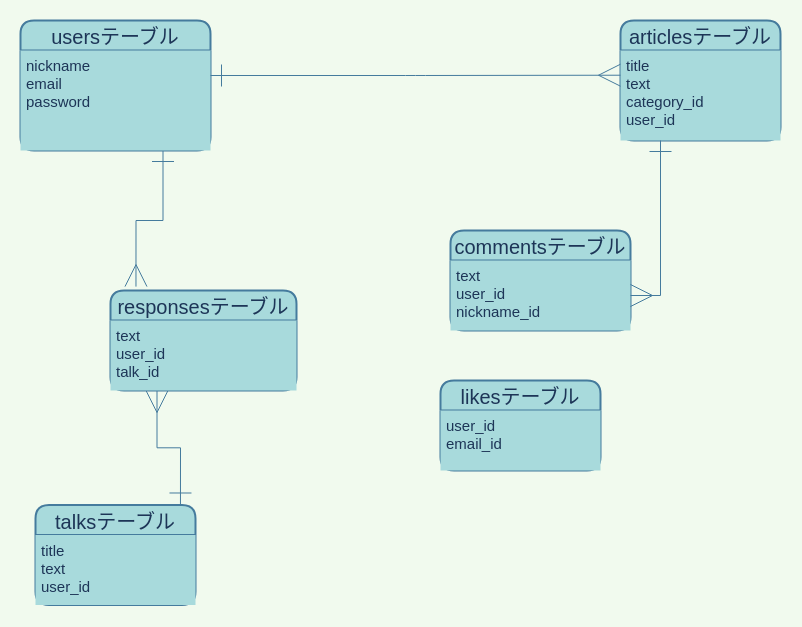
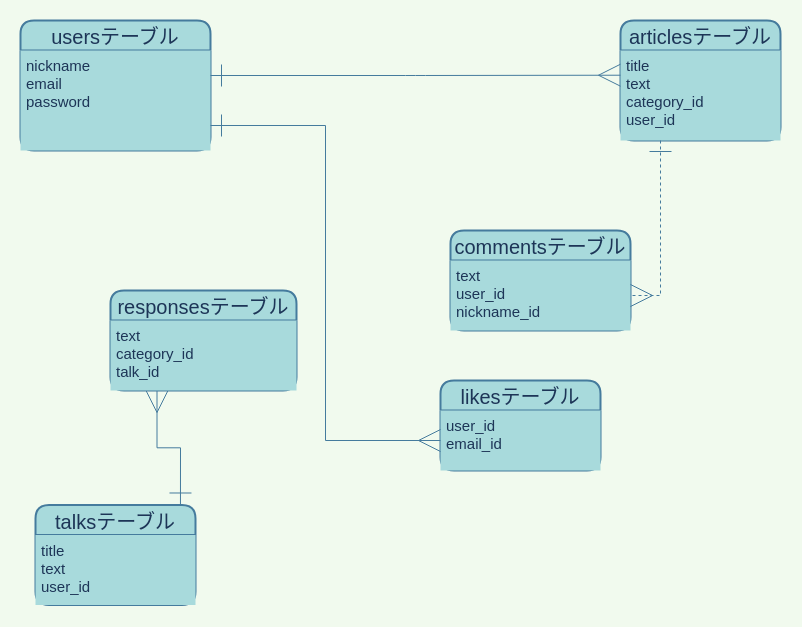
  <mxCell id="0" />
  <mxCell id="1" parent="0" />
- <mxCell id="2" style="edgeStyle=orthogonalEdgeStyle;rounded=0;orthogonalLoop=1;jettySize=auto;html=1;exitX=0.75;exitY=1;exitDx=0;exitDy=0;entryX=0.137;entryY=-0.039;entryDx=0;entryDy=0;entryPerimeter=0;startArrow=ERone;startFill=0;startSize=20;endArrow=ERmany;endFill=0;endSize=20;targetPerimeterSpacing=-1;strokeWidth=1;fontSize=15;strokeColor=#457B9D;fontColor=#1D3557;labelBackgroundColor=#F1FAEE;" parent="1" source="3" target="15" edge="1"><mxGeometry relative="1" as="geometry" /></mxCell>
  <mxCell id="3" value="usersテーブル" style="swimlane;childLayout=stackLayout;horizontal=1;startSize=30;horizontalStack=0;rounded=1;fontSize=20;fontStyle=0;strokeWidth=2;resizeParent=0;resizeLast=1;shadow=0;dashed=0;align=center;fillColor=#A8DADC;strokeColor=#457B9D;fontColor=#1D3557;" parent="1" vertex="1"><mxGeometry x="20" y="20" width="190" height="130" as="geometry" /></mxCell>
  <mxCell id="4" value="nickname&#10;email&#10;password&#10;&#10;" style="align=left;strokeColor=none;spacingLeft=4;fontSize=15;verticalAlign=top;resizable=0;rotatable=0;part=1;fillColor=#A8DADC;fontColor=#1D3557;" parent="3" vertex="1"><mxGeometry y="30" width="190" height="100" as="geometry" /></mxCell>
  <mxCell id="5" value="articlesテーブル" style="swimlane;childLayout=stackLayout;horizontal=1;startSize=30;horizontalStack=0;rounded=1;fontSize=20;fontStyle=0;strokeWidth=2;resizeParent=0;resizeLast=1;shadow=0;dashed=0;align=center;fillColor=#A8DADC;strokeColor=#457B9D;fontColor=#1D3557;" parent="1" vertex="1"><mxGeometry x="620" y="20" width="160" height="120" as="geometry" /></mxCell>
  <mxCell id="6" value="title&#10;text&#10;category_id&#10;user_id" style="align=left;strokeColor=none;spacingLeft=4;fontSize=15;verticalAlign=top;resizable=0;rotatable=0;part=1;fillColor=#A8DADC;fontColor=#1D3557;" parent="5" vertex="1"><mxGeometry y="30" width="160" height="90" as="geometry" /></mxCell>
  <mxCell id="7" value="commentsテーブル" style="swimlane;childLayout=stackLayout;horizontal=1;startSize=30;horizontalStack=0;rounded=1;fontSize=20;fontStyle=0;strokeWidth=2;resizeParent=0;resizeLast=1;shadow=0;dashed=0;align=center;fillColor=#A8DADC;strokeColor=#457B9D;fontColor=#1D3557;" parent="1" vertex="1"><mxGeometry x="450" y="230" width="180" height="100" as="geometry" /></mxCell>
  <mxCell id="8" value="text&#10;user_id&#10;nickname_id" style="align=left;strokeColor=none;spacingLeft=4;fontSize=15;verticalAlign=top;resizable=0;rotatable=0;part=1;fillColor=#A8DADC;fontColor=#1D3557;" parent="7" vertex="1"><mxGeometry y="30" width="180" height="70" as="geometry" /></mxCell>
  <mxCell id="9" value="likesテーブル" style="swimlane;childLayout=stackLayout;horizontal=1;startSize=30;horizontalStack=0;rounded=1;fontSize=20;fontStyle=0;strokeWidth=2;resizeParent=0;resizeLast=1;shadow=0;dashed=0;align=center;fillColor=#A8DADC;strokeColor=#457B9D;fontColor=#1D3557;" parent="1" vertex="1"><mxGeometry x="440" y="380" width="160" height="90" as="geometry" /></mxCell>
  <mxCell id="10" value="user_id&#10;email_id" style="align=left;strokeColor=none;spacingLeft=4;fontSize=15;verticalAlign=top;resizable=0;rotatable=0;part=1;fillColor=#A8DADC;fontColor=#1D3557;" parent="9" vertex="1"><mxGeometry y="30" width="160" height="60" as="geometry" /></mxCell>
- <mxCell id="11" style="edgeStyle=orthogonalEdgeStyle;rounded=0;orthogonalLoop=1;jettySize=auto;html=1;exitX=0.25;exitY=1;exitDx=0;exitDy=0;entryX=1;entryY=0.5;entryDx=0;entryDy=0;fontSize=15;endArrow=ERmany;endFill=0;endSize=20;startArrow=ERone;startFill=0;startSize=20;strokeColor=#457B9D;fontColor=#1D3557;labelBackgroundColor=#F1FAEE;" parent="1" source="6" target="8" edge="1"><mxGeometry relative="1" as="geometry" /></mxCell>
+ <mxCell id="11" style="edgeStyle=orthogonalEdgeStyle;rounded=0;orthogonalLoop=1;jettySize=auto;html=1;exitX=0.25;exitY=1;exitDx=0;exitDy=0;entryX=1;entryY=0.5;entryDx=0;entryDy=0;fontSize=15;endArrow=ERmany;endFill=0;endSize=20;startArrow=ERone;startFill=0;startSize=20;strokeColor=#457B9D;fontColor=#1D3557;labelBackgroundColor=#F1FAEE;dashed=1;" parent="1" source="6" target="8" edge="1"><mxGeometry relative="1" as="geometry" /></mxCell>
  <mxCell id="12" value="talksテーブル" style="swimlane;childLayout=stackLayout;horizontal=1;startSize=30;horizontalStack=0;rounded=1;fontSize=20;fontStyle=0;strokeWidth=2;resizeParent=0;resizeLast=1;shadow=0;dashed=0;align=center;fillColor=#A8DADC;strokeColor=#457B9D;fontColor=#1D3557;" parent="1" vertex="1"><mxGeometry x="35" y="504.5" width="160" height="100" as="geometry" /></mxCell>
  <mxCell id="13" value="title&#10;text&#10;user_id" style="align=left;strokeColor=none;spacingLeft=4;fontSize=15;verticalAlign=top;resizable=0;rotatable=0;part=1;fillColor=#A8DADC;fontColor=#1D3557;" parent="12" vertex="1"><mxGeometry y="30" width="160" height="70" as="geometry" /></mxCell>
  <mxCell id="14" style="edgeStyle=orthogonalEdgeStyle;rounded=0;orthogonalLoop=1;jettySize=auto;html=1;exitX=0.25;exitY=1;exitDx=0;exitDy=0;entryX=0.906;entryY=-0.01;entryDx=0;entryDy=0;entryPerimeter=0;fontSize=15;startArrow=ERmany;startFill=0;endArrow=ERone;endFill=0;endSize=20;startSize=20;strokeColor=#457B9D;fontColor=#1D3557;labelBackgroundColor=#F1FAEE;" parent="1" source="15" target="12" edge="1"><mxGeometry relative="1" as="geometry" /></mxCell>
  <mxCell id="15" value="responsesテーブル" style="swimlane;childLayout=stackLayout;horizontal=1;startSize=30;horizontalStack=0;rounded=1;fontSize=20;fontStyle=0;strokeWidth=2;resizeParent=0;resizeLast=1;shadow=0;dashed=0;align=center;fillColor=#A8DADC;strokeColor=#457B9D;fontColor=#1D3557;" parent="1" vertex="1"><mxGeometry x="110" y="290" width="186" height="100" as="geometry" /></mxCell>
- <mxCell id="16" value="text&#10;user_id&#10;talk_id" style="align=left;strokeColor=none;spacingLeft=4;fontSize=15;verticalAlign=top;resizable=0;rotatable=0;part=1;fillColor=#A8DADC;fontColor=#1D3557;" parent="15" vertex="1"><mxGeometry y="30" width="186" height="70" as="geometry" /></mxCell>
+ <mxCell id="16" value="text&#10;category_id&#10;talk_id" style="align=left;strokeColor=none;spacingLeft=4;fontSize=15;verticalAlign=top;resizable=0;rotatable=0;part=1;fillColor=#A8DADC;fontColor=#1D3557;" parent="15" vertex="1"><mxGeometry y="30" width="186" height="70" as="geometry" /></mxCell>
+ <mxCell id="17" style="edgeStyle=orthogonalEdgeStyle;rounded=0;orthogonalLoop=1;jettySize=auto;html=1;exitX=1;exitY=0.75;exitDx=0;exitDy=0;entryX=0;entryY=0.5;entryDx=0;entryDy=0;fontSize=15;endArrow=ERmany;endFill=0;startArrow=ERone;startFill=0;endSize=20;startSize=20;strokeColor=#457B9D;fontColor=#1D3557;labelBackgroundColor=#F1FAEE;" parent="1" source="4" target="10" edge="1"><mxGeometry relative="1" as="geometry" /></mxCell>
  <mxCell id="18" style="edgeStyle=orthogonalEdgeStyle;curved=0;rounded=1;sketch=0;orthogonalLoop=1;jettySize=auto;html=1;exitX=1;exitY=0.25;exitDx=0;exitDy=0;strokeColor=#457B9D;fillColor=#A8DADC;fontColor=#1D3557;startArrow=ERone;startFill=0;endArrow=ERmany;endFill=0;endSize=20;startSize=20;" parent="1" source="4" edge="1"><mxGeometry relative="1" as="geometry"><mxPoint x="620" y="74.706" as="targetPoint" /></mxGeometry></mxCell>
